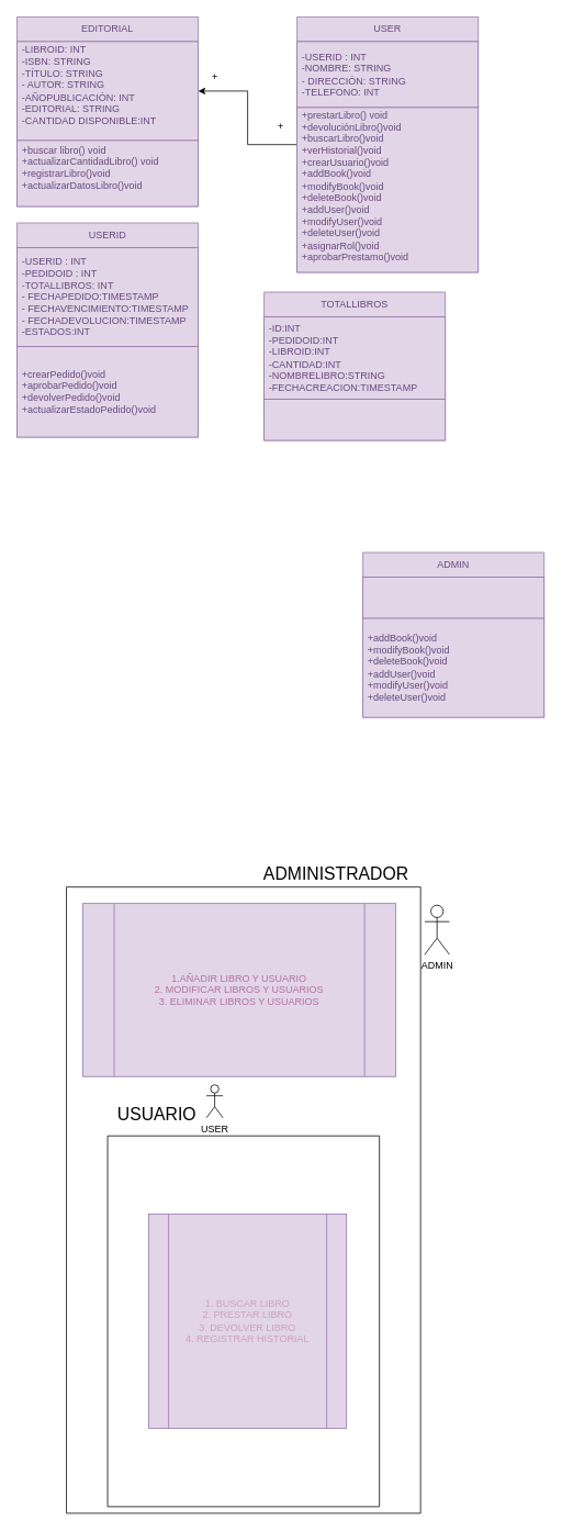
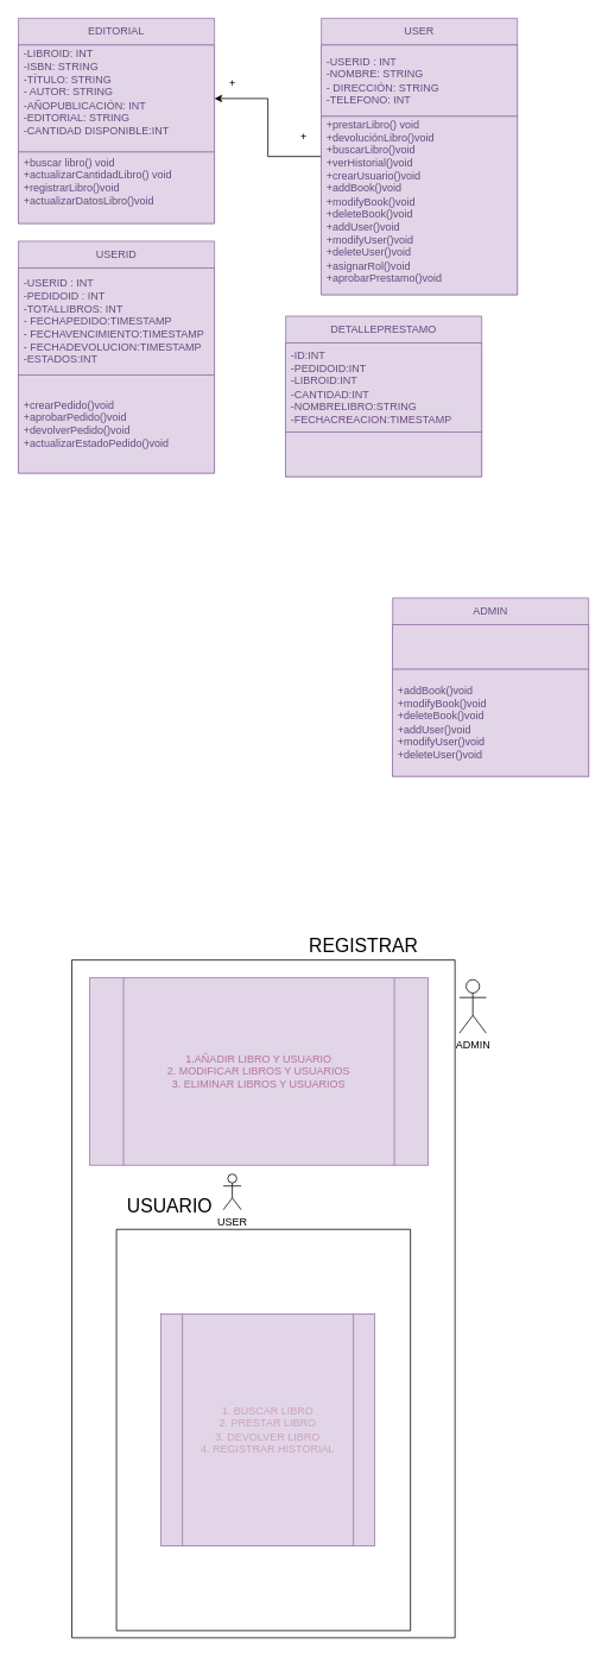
  <mxCell id="0" />
  <mxCell id="1" parent="0" />
  <mxCell id="2" value="&lt;font&gt;EDITORIAL&lt;/font&gt;" style="swimlane;fontStyle=0;childLayout=stackLayout;horizontal=1;startSize=30;horizontalStack=0;resizeParent=1;resizeParentMax=0;resizeLast=0;collapsible=1;marginBottom=0;whiteSpace=wrap;html=1;fillColor=#e1d5e7;strokeColor=#9673a6;fontColor=#69497e;" parent="1" vertex="1"><mxGeometry x="20" y="20" width="220" height="230" as="geometry" /></mxCell>
  <mxCell id="3" value="-LIBROID: INT&lt;br&gt;-ISBN: STRING&lt;br&gt;-TÍTULO: STRING&amp;nbsp;&lt;br&gt;- AUTOR: STRING&lt;br&gt;-AÑOPUBLICACIÓN: INT&lt;br&gt;-EDITORIAL: STRING&lt;br&gt;-CANTIDAD DISPONIBLE:INT&lt;br&gt;&lt;div&gt;&lt;br&gt;&lt;/div&gt;" style="text;strokeColor=#9673a6;fillColor=#e1d5e7;align=left;verticalAlign=middle;spacingLeft=4;spacingRight=4;overflow=hidden;points=[[0,0.5],[1,0.5]];portConstraint=eastwest;rotatable=0;whiteSpace=wrap;html=1;fontColor=#69497e;" parent="2" vertex="1"><mxGeometry y="30" width="220" height="120" as="geometry" /></mxCell>
  <mxCell id="4" value="+buscar libro() void&lt;br&gt;+actualizarCantidadLibro() void&lt;br&gt;+registrarLibro()void&lt;br&gt;+actualizarDatosLibro()void&lt;br&gt;&lt;div class=&quot;custom-cursor-default-hover&quot;&gt;&lt;br&gt;&lt;/div&gt;" style="text;strokeColor=#9673a6;fillColor=#e1d5e7;align=left;verticalAlign=middle;spacingLeft=4;spacingRight=4;overflow=hidden;points=[[0,0.5],[1,0.5]];portConstraint=eastwest;rotatable=0;whiteSpace=wrap;html=1;fontColor=#69497e;" parent="2" vertex="1"><mxGeometry y="150" width="220" height="80" as="geometry" /></mxCell>
  <mxCell id="5" style="edgeStyle=orthogonalEdgeStyle;rounded=0;orthogonalLoop=1;jettySize=auto;html=1;" parent="1" source="6" target="3" edge="1"><mxGeometry relative="1" as="geometry"><mxPoint x="330" y="130" as="targetPoint" /></mxGeometry></mxCell>
  <mxCell id="6" value="&lt;font&gt;USER&lt;/font&gt;" style="swimlane;fontStyle=0;childLayout=stackLayout;horizontal=1;startSize=30;horizontalStack=0;resizeParent=1;resizeParentMax=0;resizeLast=0;collapsible=1;marginBottom=0;whiteSpace=wrap;html=1;fillColor=#e1d5e7;strokeColor=#9673a6;fontColor=#69497e;" parent="1" vertex="1"><mxGeometry x="360" y="20" width="220" height="310" as="geometry" /></mxCell>
  <mxCell id="7" value="-USERID : INT&lt;br&gt;-NOMBRE: STRING&lt;br&gt;- DIRECCIÓN: STRING&lt;br&gt;-TELEFONO: INT" style="text;strokeColor=#9673a6;fillColor=#e1d5e7;align=left;verticalAlign=middle;spacingLeft=4;spacingRight=4;overflow=hidden;points=[[0,0.5],[1,0.5]];portConstraint=eastwest;rotatable=0;whiteSpace=wrap;html=1;fontColor=#69497e;" parent="6" vertex="1"><mxGeometry y="30" width="220" height="80" as="geometry" /></mxCell>
  <mxCell id="8" value="+prestarLibro() void&lt;br&gt;+devoluciónLibro()void&lt;br&gt;+buscarLibro()void&lt;br&gt;+verHistorial()void&lt;br&gt;+crearUsuario()void&lt;br&gt;+addBook()void&lt;br style=&quot;border-color: var(--border-color);&quot;&gt;+modifyBook()void&lt;br style=&quot;border-color: var(--border-color);&quot;&gt;+deleteBook()void&lt;br style=&quot;border-color: var(--border-color);&quot;&gt;+addUser()void&lt;br style=&quot;border-color: var(--border-color);&quot;&gt;+modifyUser()void&lt;br style=&quot;border-color: var(--border-color);&quot;&gt;+deleteUser()void&lt;br&gt;+asignarRol()void&lt;br&gt;+aprobarPrestamo()void&lt;br&gt;&lt;div&gt;&lt;br&gt;&lt;/div&gt;" style="text;strokeColor=#9673a6;fillColor=#e1d5e7;align=left;verticalAlign=middle;spacingLeft=4;spacingRight=4;overflow=hidden;points=[[0,0.5],[1,0.5]];portConstraint=eastwest;rotatable=0;whiteSpace=wrap;html=1;fontColor=#69497e;" parent="6" vertex="1"><mxGeometry y="110" width="220" height="200" as="geometry" /></mxCell>
  <mxCell id="9" value="ADMIN" style="swimlane;fontStyle=0;childLayout=stackLayout;horizontal=1;startSize=30;horizontalStack=0;resizeParent=1;resizeParentMax=0;resizeLast=0;collapsible=1;marginBottom=0;whiteSpace=wrap;html=1;fillColor=#e1d5e7;strokeColor=#9673a6;fontColor=#69497e;" parent="1" vertex="1"><mxGeometry x="440" y="670" width="220" height="200" as="geometry" /></mxCell>
  <mxCell id="10" value="" style="text;strokeColor=#9673a6;fillColor=#e1d5e7;align=left;verticalAlign=middle;spacingLeft=4;spacingRight=4;overflow=hidden;points=[[0,0.5],[1,0.5]];portConstraint=eastwest;rotatable=0;whiteSpace=wrap;html=1;fontColor=#69497e;" parent="9" vertex="1"><mxGeometry y="30" width="220" height="50" as="geometry" /></mxCell>
  <mxCell id="11" value="+addBook()void&lt;br&gt;+modifyBook()void&lt;br&gt;+deleteBook()void&lt;br&gt;+addUser()void&lt;br&gt;+modifyUser()void&lt;br&gt;+deleteUser()void" style="text;strokeColor=#9673a6;fillColor=#e1d5e7;align=left;verticalAlign=middle;spacingLeft=4;spacingRight=4;overflow=hidden;points=[[0,0.5],[1,0.5]];portConstraint=eastwest;rotatable=0;whiteSpace=wrap;html=1;fontColor=#69497e;" parent="9" vertex="1"><mxGeometry y="80" width="220" height="120" as="geometry" /></mxCell>
  <mxCell id="12" value="+" style="text;html=1;align=center;verticalAlign=middle;resizable=0;points=[];autosize=1;strokeColor=none;fillColor=none;" parent="1" vertex="1"><mxGeometry x="245" y="78" width="30" height="30" as="geometry" /></mxCell>
  <mxCell id="13" value="+" style="text;html=1;align=center;verticalAlign=middle;resizable=0;points=[];autosize=1;strokeColor=none;fillColor=none;" parent="1" vertex="1"><mxGeometry x="325" y="138" width="30" height="30" as="geometry" /></mxCell>
  <mxCell id="14" value="" style="swimlane;startSize=0;" parent="1" vertex="1"><mxGeometry x="80" y="1076" width="430" height="760" as="geometry" /></mxCell>
  <mxCell id="15" value="&lt;font color=&quot;#b5739d&quot;&gt;1.AÑADIR LIBRO Y USUARIO&lt;br&gt;2. MODIFICAR LIBROS Y USUARIOS&lt;br&gt;3. ELIMINAR LIBROS Y USUARIOS&lt;br&gt;&lt;/font&gt;" style="shape=process;whiteSpace=wrap;html=1;backgroundOutline=1;fillColor=#e1d5e7;strokeColor=#9673a6;" parent="14" vertex="1"><mxGeometry x="20" y="20" width="380" height="210" as="geometry" /></mxCell>
  <mxCell id="16" value="USUARIO" style="text;html=1;align=center;verticalAlign=middle;whiteSpace=wrap;rounded=0;fontSize=21;" parent="14" vertex="1"><mxGeometry x="80" y="261" width="60" height="30" as="geometry" /></mxCell>
  <mxCell id="17" value="USER" style="shape=umlActor;verticalLabelPosition=bottom;verticalAlign=top;html=1;outlineConnect=0;" parent="14" vertex="1"><mxGeometry x="170" y="240" width="20" height="40" as="geometry" /></mxCell>
  <mxCell id="18" value="ADMIN" style="shape=umlActor;verticalLabelPosition=bottom;verticalAlign=top;html=1;outlineConnect=0;" parent="1" vertex="1"><mxGeometry x="515" y="1098" width="30" height="60" as="geometry" /></mxCell>
- <mxCell id="19" value="ADMINISTRADOR&amp;nbsp;" style="text;html=1;align=center;verticalAlign=middle;resizable=0;points=[];autosize=1;strokeColor=none;fillColor=none;fontSize=21;" parent="1" vertex="1"><mxGeometry x="305" y="1040" width="210" height="40" as="geometry" /></mxCell>
+ <mxCell id="19" value="REGISTRAR&amp;nbsp;" style="text;html=1;align=center;verticalAlign=middle;resizable=0;points=[];autosize=1;strokeColor=none;fillColor=none;fontSize=21;" parent="1" vertex="1"><mxGeometry x="305" y="1040" width="210" height="40" as="geometry" /></mxCell>
  <mxCell id="20" value="" style="swimlane;startSize=0;" parent="1" vertex="1"><mxGeometry x="130" y="1378" width="330" height="450" as="geometry" /></mxCell>
  <mxCell id="21" value="&lt;font color=&quot;#cda2be&quot;&gt;&lt;br&gt;1. BUSCAR LIBRO&lt;br&gt;2. PRESTAR LIBRO&lt;br&gt;3. DEVOLVER LIBRO&lt;br&gt;4. REGISTRAR HISTORIAL&lt;br&gt;&lt;br&gt;&lt;/font&gt;" style="shape=process;whiteSpace=wrap;html=1;backgroundOutline=1;fillColor=#e1d5e7;strokeColor=#9673a6;fontColor=#E1D5E7;" parent="20" vertex="1"><mxGeometry x="50" y="95" width="240" height="260" as="geometry" /></mxCell>
  <mxCell id="22" value="USERID" style="swimlane;fontStyle=0;childLayout=stackLayout;horizontal=1;startSize=30;horizontalStack=0;resizeParent=1;resizeParentMax=0;resizeLast=0;collapsible=1;marginBottom=0;whiteSpace=wrap;html=1;fillColor=#e1d5e7;strokeColor=#9673a6;fontColor=#69497e;" vertex="1" parent="1"><mxGeometry x="20" y="270" width="220" height="260" as="geometry" /></mxCell>
  <mxCell id="23" value="-USERID : INT&lt;br&gt;-PEDIDOID : INT&lt;br&gt;-TOTALLIBROS: INT&lt;br&gt;- FECHAPEDIDO:TIMESTAMP&lt;br&gt;&lt;div&gt;- FECHAVENCIMIENTO:TIMESTAMP&lt;br&gt;- FECHADEVOLUCION:TIMESTAMP&lt;br&gt;-ESTADOS:INT&lt;/div&gt;" style="text;strokeColor=#9673a6;fillColor=#e1d5e7;align=left;verticalAlign=middle;spacingLeft=4;spacingRight=4;overflow=hidden;points=[[0,0.5],[1,0.5]];portConstraint=eastwest;rotatable=0;whiteSpace=wrap;html=1;fontColor=#69497e;" vertex="1" parent="22"><mxGeometry y="30" width="220" height="120" as="geometry" /></mxCell>
  <mxCell id="24" value="+crearPedido()void&lt;br&gt;+aprobarPedido()void&lt;br&gt;+devolverPedido()void&lt;br&gt;+actualizarEstadoPedido()void" style="text;strokeColor=#9673a6;fillColor=#e1d5e7;align=left;verticalAlign=middle;spacingLeft=4;spacingRight=4;overflow=hidden;points=[[0,0.5],[1,0.5]];portConstraint=eastwest;rotatable=0;whiteSpace=wrap;html=1;fontColor=#69497e;" vertex="1" parent="22"><mxGeometry y="150" width="220" height="110" as="geometry" /></mxCell>
- <mxCell id="25" value="TOTALLIBROS" style="swimlane;fontStyle=0;childLayout=stackLayout;horizontal=1;startSize=30;horizontalStack=0;resizeParent=1;resizeParentMax=0;resizeLast=0;collapsible=1;marginBottom=0;whiteSpace=wrap;html=1;fillColor=#e1d5e7;strokeColor=#9673a6;fontColor=#69497e;" vertex="1" parent="1"><mxGeometry x="320" y="354" width="220" height="180" as="geometry" /></mxCell>
+ <mxCell id="25" value="DETALLEPRESTAMO" style="swimlane;fontStyle=0;childLayout=stackLayout;horizontal=1;startSize=30;horizontalStack=0;resizeParent=1;resizeParentMax=0;resizeLast=0;collapsible=1;marginBottom=0;whiteSpace=wrap;html=1;fillColor=#e1d5e7;strokeColor=#9673a6;fontColor=#69497e;" vertex="1" parent="1"><mxGeometry x="320" y="354" width="220" height="180" as="geometry" /></mxCell>
  <mxCell id="26" value="-ID:INT&lt;br&gt;-PEDIDOID:INT&lt;br&gt;-LIBROID:INT&lt;br&gt;-CANTIDAD:INT&lt;br&gt;-NOMBRELIBRO:STRING&lt;br&gt;-FECHACREACION:TIMESTAMP" style="text;strokeColor=#9673a6;fillColor=#e1d5e7;align=left;verticalAlign=middle;spacingLeft=4;spacingRight=4;overflow=hidden;points=[[0,0.5],[1,0.5]];portConstraint=eastwest;rotatable=0;whiteSpace=wrap;html=1;fontColor=#69497e;" vertex="1" parent="25"><mxGeometry y="30" width="220" height="100" as="geometry" /></mxCell>
  <mxCell id="27" value="" style="text;strokeColor=#9673a6;fillColor=#e1d5e7;align=left;verticalAlign=middle;spacingLeft=4;spacingRight=4;overflow=hidden;points=[[0,0.5],[1,0.5]];portConstraint=eastwest;rotatable=0;whiteSpace=wrap;html=1;fontColor=#69497e;" vertex="1" parent="25"><mxGeometry y="130" width="220" height="50" as="geometry" /></mxCell>
